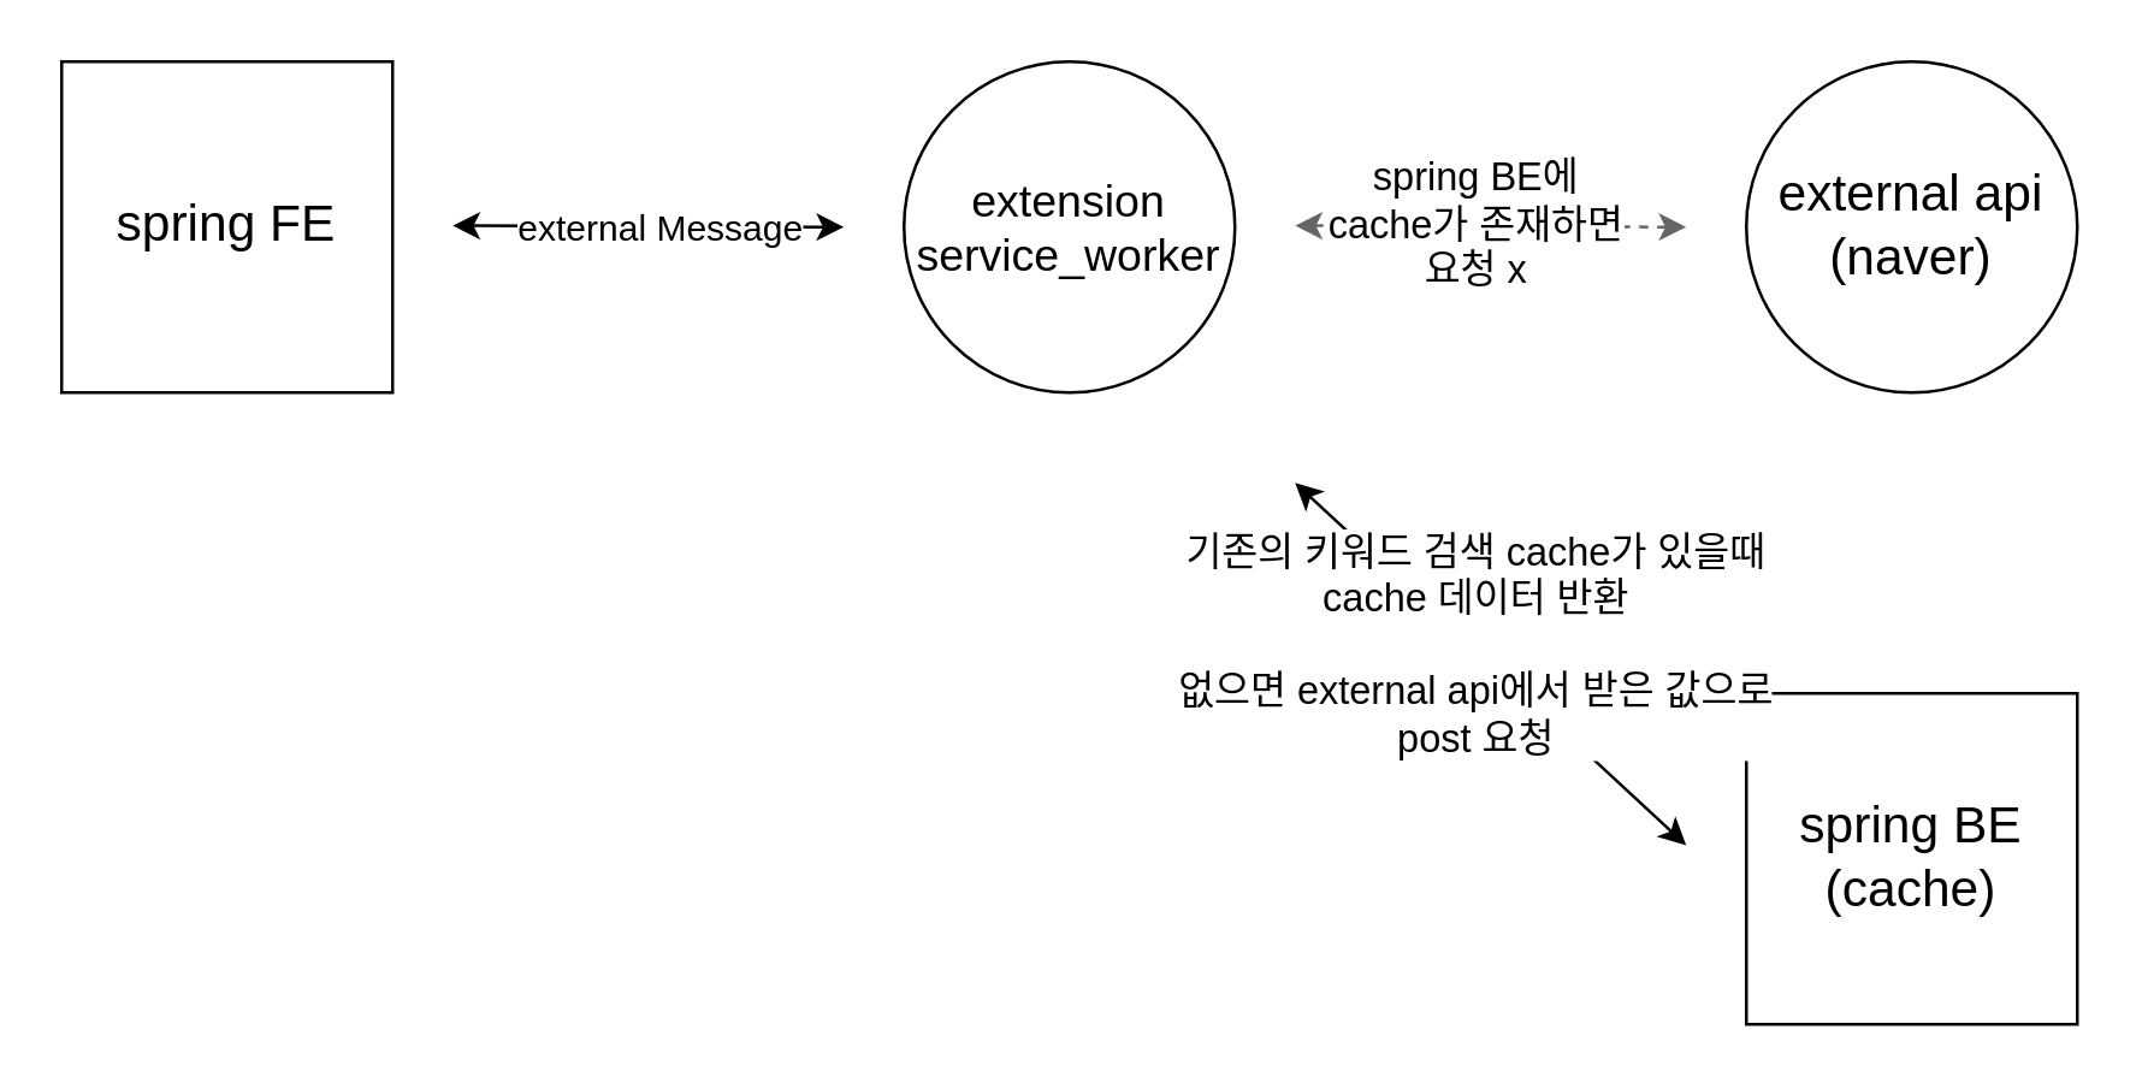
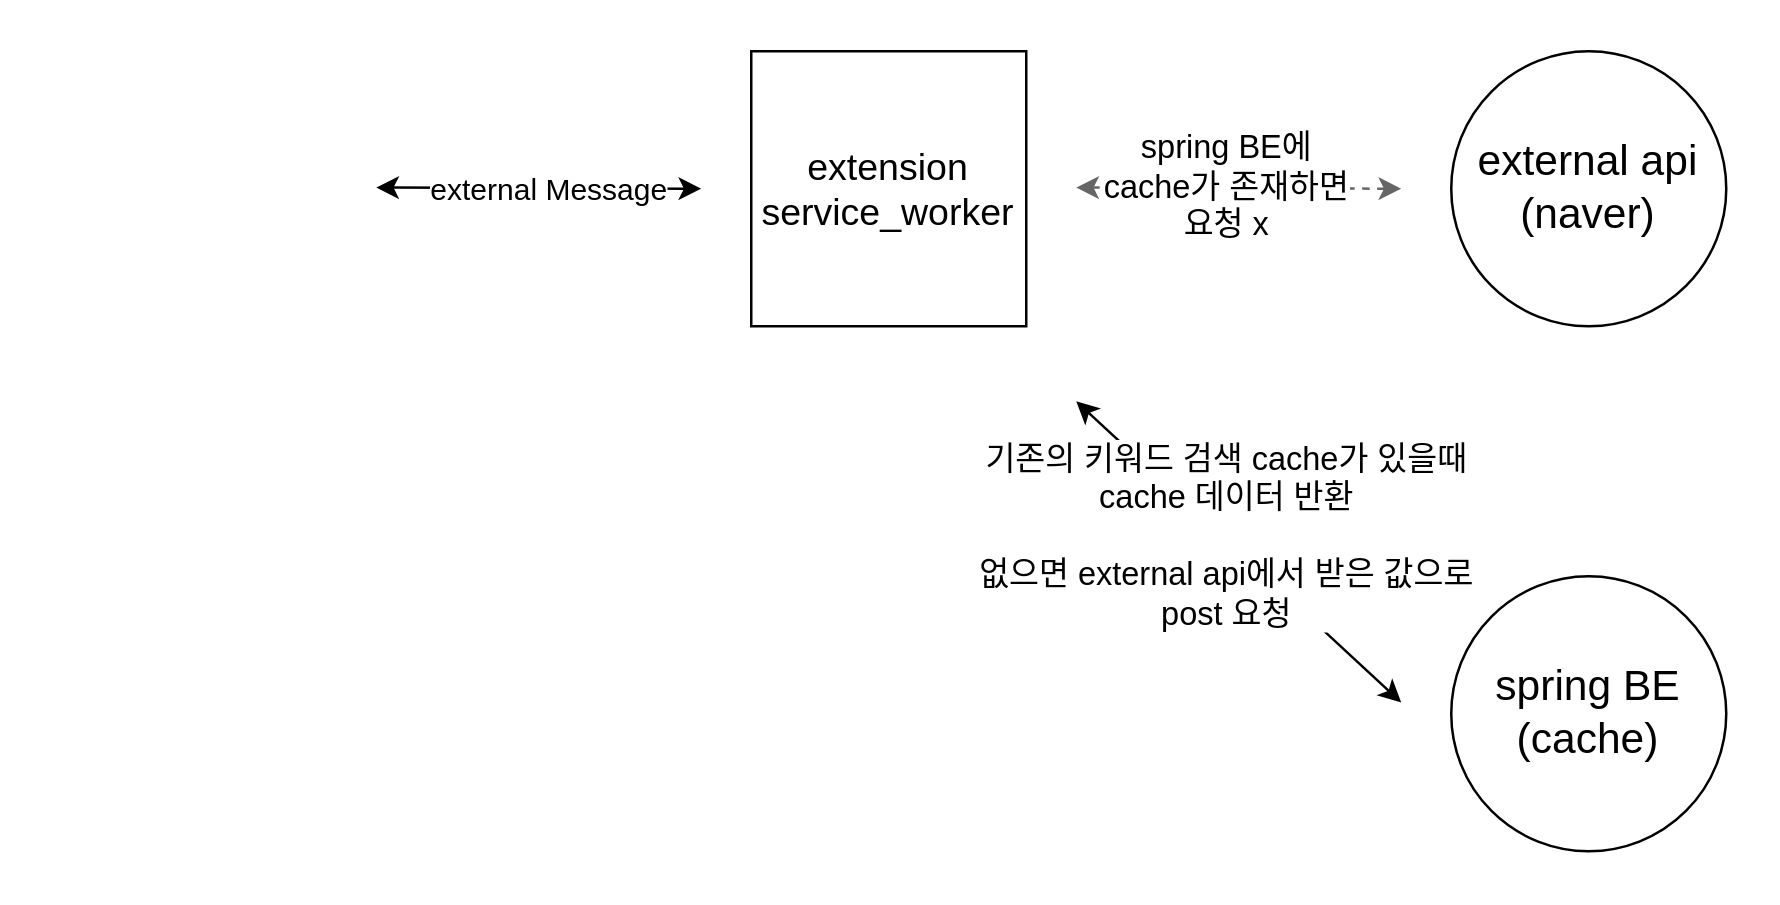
  <mxCell id="0" />
  <mxCell id="1" parent="0" />
- <mxCell id="2" value="&lt;font style=&quot;font-size: 17px;&quot;&gt;spring FE&lt;/font&gt;" style="whiteSpace=wrap;html=1;aspect=fixed;" vertex="1" parent="1"><mxGeometry x="20" y="20" width="110" height="110" as="geometry" /></mxCell>
- <mxCell id="3" value="&lt;font style=&quot;font-size: 15px;&quot;&gt;extension&lt;br&gt;service_worker&lt;br&gt;&lt;/font&gt;" style="ellipse;whiteSpace=wrap;html=1;aspect=fixed;" vertex="1" parent="1"><mxGeometry x="300" y="20" width="110" height="110" as="geometry" /></mxCell>
+ <mxCell id="3" value="&lt;font style=&quot;font-size: 15px;&quot;&gt;extension&lt;br&gt;service_worker&lt;br&gt;&lt;/font&gt;" style="whiteSpace=wrap;html=1;aspect=fixed;" vertex="1" parent="1"><mxGeometry x="300" y="20" width="110" height="110" as="geometry" /></mxCell>
  <mxCell id="4" value="&lt;span style=&quot;font-size: 17px;&quot;&gt;external api&lt;br&gt;(naver)&lt;br&gt;&lt;/span&gt;" style="ellipse;whiteSpace=wrap;html=1;aspect=fixed;" vertex="1" parent="1"><mxGeometry x="580" y="20" width="110" height="110" as="geometry" /></mxCell>
  <mxCell id="5" value="" style="endArrow=classic;startArrow=classic;html=1;rounded=0;" edge="1" parent="1"><mxGeometry width="50" height="50" relative="1" as="geometry"><mxPoint x="150" y="74.5" as="sourcePoint" /><mxPoint x="280" y="75" as="targetPoint" /></mxGeometry></mxCell>
  <mxCell id="6" value="&lt;font style=&quot;font-size: 12px;&quot;&gt;external Message&lt;/font&gt;" style="edgeLabel;html=1;align=center;verticalAlign=middle;resizable=0;points=[];" vertex="1" connectable="0" parent="5"><mxGeometry x="0.062" y="-1" relative="1" as="geometry"><mxPoint as="offset" /></mxGeometry></mxCell>
  <mxCell id="7" value="" style="endArrow=classic;startArrow=classic;html=1;rounded=0;fillColor=#f5f5f5;strokeColor=#666666;dashed=1;" edge="1" parent="1"><mxGeometry width="50" height="50" relative="1" as="geometry"><mxPoint x="430" y="74.5" as="sourcePoint" /><mxPoint x="560" y="75" as="targetPoint" /></mxGeometry></mxCell>
  <mxCell id="8" value="&lt;span style=&quot;font-size: 13px;&quot;&gt;spring BE에&lt;br&gt;cache가 존재하면&lt;br&gt;요청 x&lt;br&gt;&lt;/span&gt;" style="edgeLabel;html=1;align=center;verticalAlign=middle;resizable=0;points=[];" vertex="1" connectable="0" parent="7"><mxGeometry x="-0.092" y="1" relative="1" as="geometry"><mxPoint as="offset" /></mxGeometry></mxCell>
- <mxCell id="9" value="&lt;span style=&quot;font-size: 17px;&quot;&gt;spring BE&lt;br&gt;(cache)&lt;br&gt;&lt;/span&gt;" style="whiteSpace=wrap;html=1;aspect=fixed;" vertex="1" parent="1"><mxGeometry x="580" y="230" width="110" height="110" as="geometry" /></mxCell>
+ <mxCell id="9" value="&lt;span style=&quot;font-size: 17px;&quot;&gt;spring BE&lt;br&gt;(cache)&lt;br&gt;&lt;/span&gt;" style="ellipse;whiteSpace=wrap;html=1;aspect=fixed;" vertex="1" parent="1"><mxGeometry x="580" y="230" width="110" height="110" as="geometry" /></mxCell>
  <mxCell id="10" value="" style="endArrow=classic;startArrow=classic;html=1;rounded=0;" edge="1" parent="1"><mxGeometry width="50" height="50" relative="1" as="geometry"><mxPoint x="430" y="160" as="sourcePoint" /><mxPoint x="560" y="280.5" as="targetPoint" /></mxGeometry></mxCell>
  <mxCell id="11" value="&lt;span style=&quot;font-size: 13px;&quot;&gt;기존의 키워드 검색 cache가 있을때&lt;br&gt;cache 데이터 반환&lt;br&gt;&lt;br&gt;없으면 external api에서 받은 값으로&lt;br&gt;post 요청&lt;br&gt;&lt;/span&gt;" style="edgeLabel;html=1;align=center;verticalAlign=middle;resizable=0;points=[];" vertex="1" connectable="0" parent="10"><mxGeometry x="-0.092" y="1" relative="1" as="geometry"><mxPoint as="offset" /></mxGeometry></mxCell>
